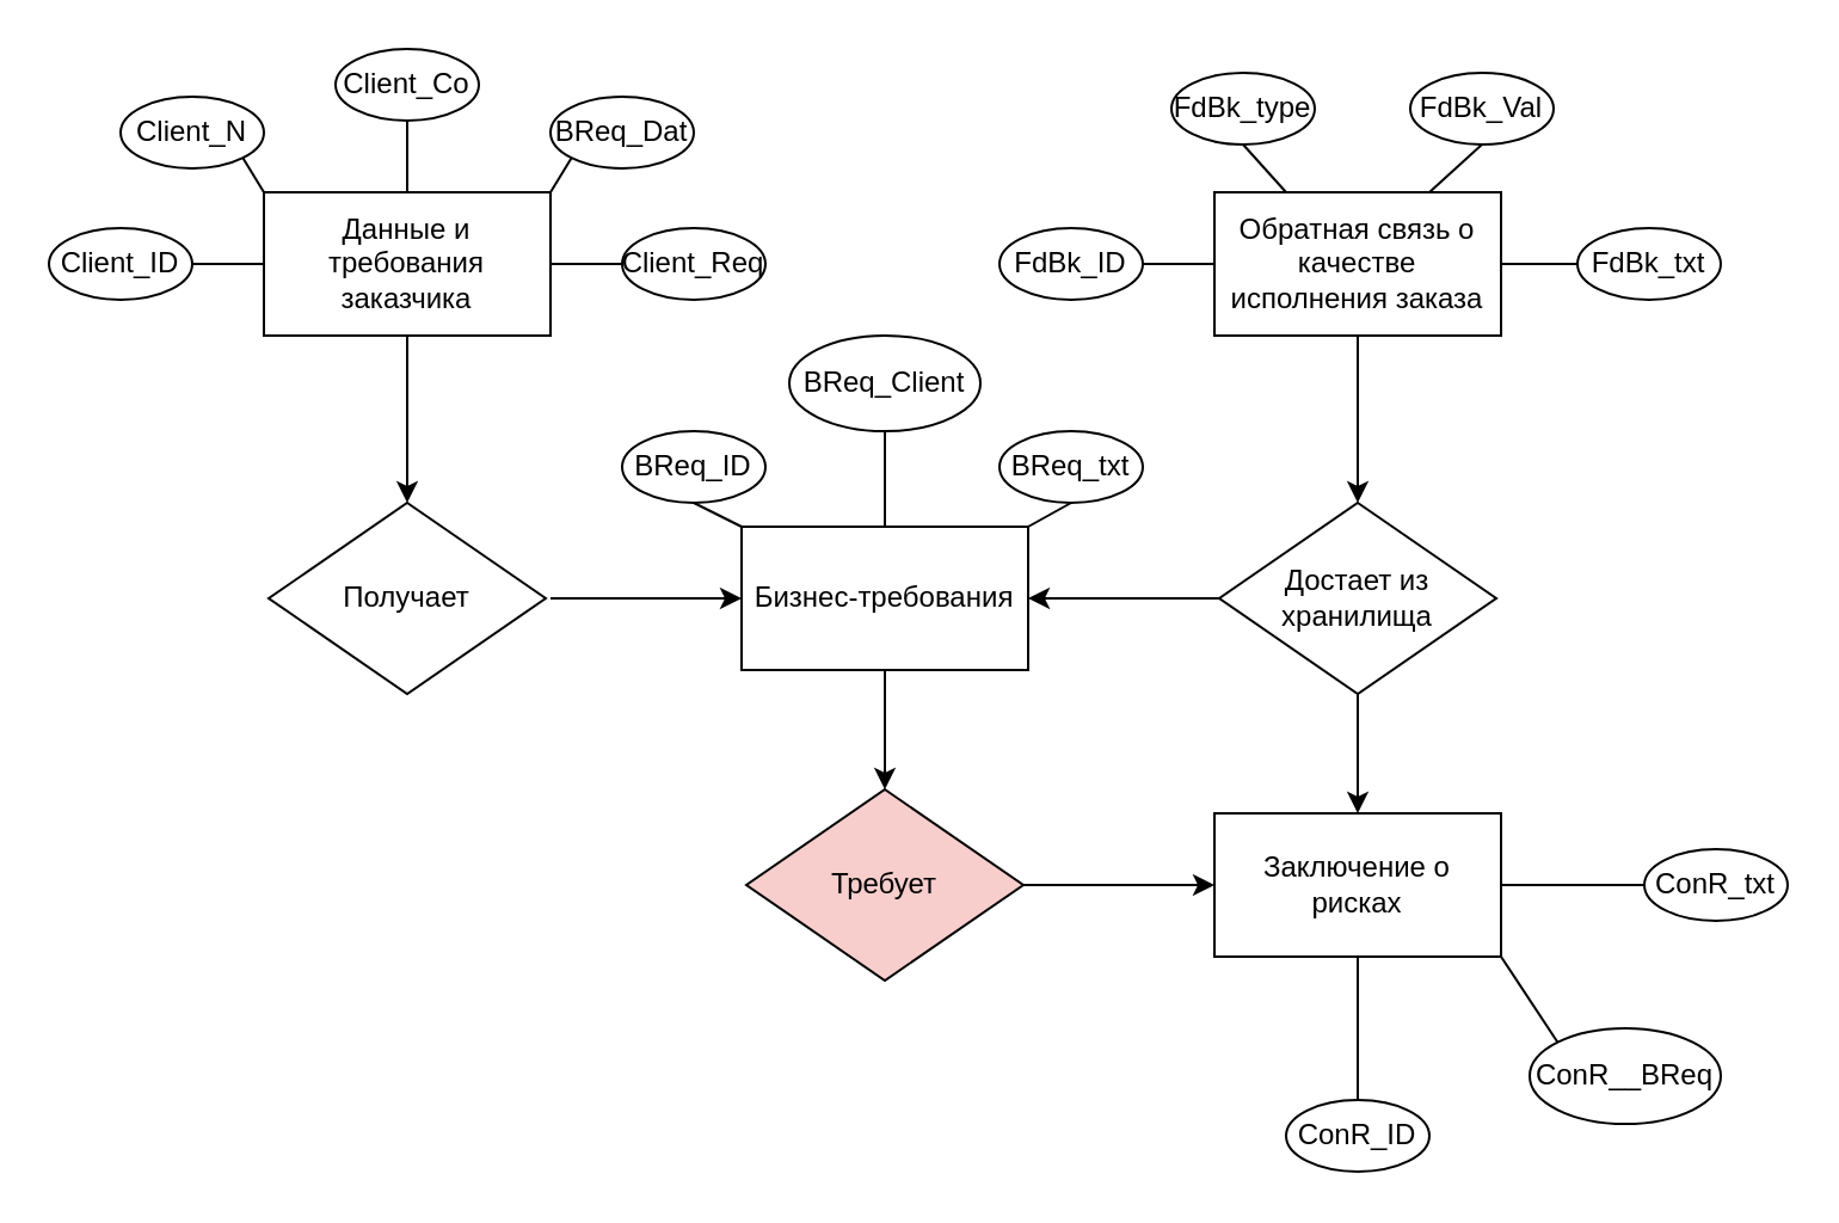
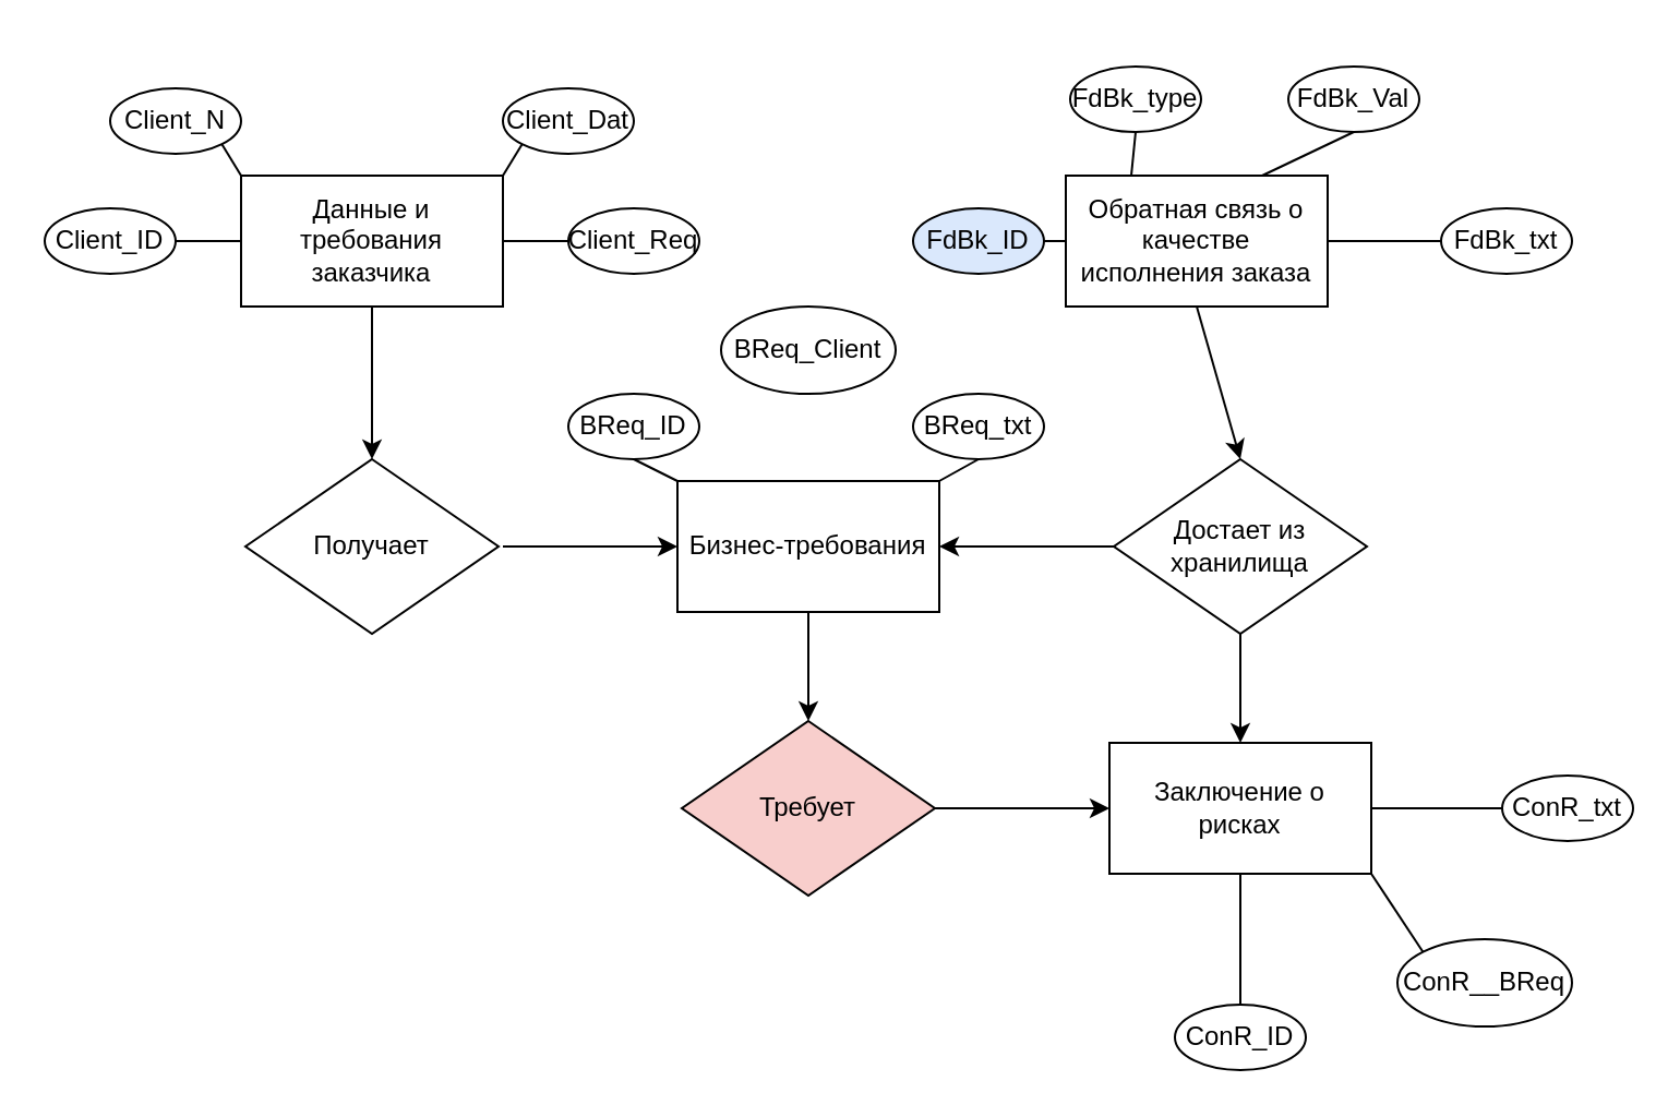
  <mxCell id="0" />
  <mxCell id="1" parent="0" />
  <mxCell id="2" value="Данные и требования&lt;br&gt;заказчика" style="rounded=0;whiteSpace=wrap;html=1;" vertex="1" parent="1"><mxGeometry x="110" y="80" width="120" height="60" as="geometry" /></mxCell>
  <mxCell id="3" value="Client_N" style="ellipse;whiteSpace=wrap;html=1;" vertex="1" parent="1"><mxGeometry x="50" y="40" width="60" height="30" as="geometry" /></mxCell>
- <mxCell id="4" value="Client_Co" style="ellipse;whiteSpace=wrap;html=1;" vertex="1" parent="1"><mxGeometry x="140" y="20" width="60" height="30" as="geometry" /></mxCell>
  <mxCell id="5" value="Client_ID" style="ellipse;whiteSpace=wrap;html=1;" vertex="1" parent="1"><mxGeometry y="95" width="60" height="30" as="geometry" x="20" /></mxCell>
  <mxCell id="6" value="Client_Req" style="ellipse;whiteSpace=wrap;html=1;" vertex="1" parent="1"><mxGeometry x="260" y="95" width="60" height="30" as="geometry" /></mxCell>
- <mxCell id="7" value="BReq_Dat" style="ellipse;whiteSpace=wrap;html=1;" vertex="1" parent="1"><mxGeometry x="230" y="40" width="60" height="30" as="geometry" /></mxCell>
+ <mxCell id="7" value="Client_Dat" style="ellipse;whiteSpace=wrap;html=1;" vertex="1" parent="1"><mxGeometry x="230" y="40" width="60" height="30" as="geometry" /></mxCell>
  <mxCell id="8" value="Получает" style="rhombus;whiteSpace=wrap;html=1;" vertex="1" parent="1"><mxGeometry x="112" y="210" width="116" height="80" as="geometry" /></mxCell>
  <mxCell id="9" value="Бизнес-требования" style="rounded=0;whiteSpace=wrap;html=1;" vertex="1" parent="1"><mxGeometry x="310" y="220" width="120" height="60" as="geometry" /></mxCell>
  <mxCell id="10" value="Достает из хранилища" style="rhombus;whiteSpace=wrap;html=1;" vertex="1" parent="1"><mxGeometry x="510" y="210" width="116" height="80" as="geometry" /></mxCell>
- <mxCell id="11" value="Обратная связь о качестве исполнения заказа" style="rounded=0;whiteSpace=wrap;html=1;" vertex="1" parent="1"><mxGeometry x="508" y="80" width="120" height="60" as="geometry" /></mxCell>
+ <mxCell id="11" value="Обратная связь о качестве исполнения заказа" style="rounded=0;whiteSpace=wrap;html=1;" vertex="1" parent="1"><mxGeometry x="488" y="80" width="120" height="60" as="geometry" /></mxCell>
  <mxCell id="12" value="FdBk_type" style="ellipse;whiteSpace=wrap;html=1;" vertex="1" parent="1"><mxGeometry x="490" y="30" width="60" height="30" as="geometry" /></mxCell>
  <mxCell id="13" value="FdBk_Val" style="ellipse;whiteSpace=wrap;html=1;" vertex="1" parent="1"><mxGeometry x="590" y="30" width="60" height="30" as="geometry" /></mxCell>
- <mxCell id="14" value="FdBk_ID" style="ellipse;whiteSpace=wrap;html=1;" vertex="1" parent="1"><mxGeometry x="418" y="95" width="60" height="30" as="geometry" /></mxCell>
+ <mxCell id="14" value="FdBk_ID" style="ellipse;whiteSpace=wrap;html=1;fillColor=#dae8fc;" vertex="1" parent="1"><mxGeometry x="418" y="95" width="60" height="30" as="geometry" /></mxCell>
  <mxCell id="15" value="FdBk_txt" style="ellipse;whiteSpace=wrap;html=1;" vertex="1" parent="1"><mxGeometry x="660" y="95" width="60" height="30" as="geometry" /></mxCell>
  <mxCell id="16" value="" style="endArrow=classic;html=1;rounded=0;entryX=0.5;entryY=0;entryDx=0;entryDy=0;exitX=0.5;exitY=1;exitDx=0;exitDy=0;" edge="1" parent="1" source="2" target="8"><mxGeometry width="50" height="50" relative="1" as="geometry"><mxPoint x="360" y="170" as="sourcePoint" /><mxPoint x="410" y="120" as="targetPoint" /></mxGeometry></mxCell>
  <mxCell id="17" value="" style="endArrow=classic;html=1;rounded=0;entryX=0;entryY=0.5;entryDx=0;entryDy=0;" edge="1" parent="1" target="9"><mxGeometry width="50" height="50" relative="1" as="geometry"><mxPoint x="230" y="250" as="sourcePoint" /><mxPoint x="270" y="285" as="targetPoint" /></mxGeometry></mxCell>
  <mxCell id="18" value="" style="endArrow=classic;html=1;rounded=0;entryX=1;entryY=0.5;entryDx=0;entryDy=0;exitX=0;exitY=0.5;exitDx=0;exitDy=0;" edge="1" parent="1" source="10" target="9"><mxGeometry width="50" height="50" relative="1" as="geometry"><mxPoint x="470" y="220" as="sourcePoint" /><mxPoint x="470" y="290" as="targetPoint" /></mxGeometry></mxCell>
  <mxCell id="19" value="" style="endArrow=classic;html=1;rounded=0;entryX=0.5;entryY=0;entryDx=0;entryDy=0;exitX=0.5;exitY=1;exitDx=0;exitDy=0;" edge="1" parent="1" source="11" target="10"><mxGeometry width="50" height="50" relative="1" as="geometry"><mxPoint x="530" y="150" as="sourcePoint" /><mxPoint x="530" y="220" as="targetPoint" /></mxGeometry></mxCell>
  <mxCell id="20" value="Требует" style="rhombus;whiteSpace=wrap;html=1;fillColor=#f8cecc;" vertex="1" parent="1"><mxGeometry x="312" y="330" width="116" height="80" as="geometry" /></mxCell>
  <mxCell id="21" value="Заключение о рисках" style="rounded=0;whiteSpace=wrap;html=1;" vertex="1" parent="1"><mxGeometry x="508" y="340" width="120" height="60" as="geometry" /></mxCell>
  <mxCell id="22" value="" style="endArrow=classic;html=1;rounded=0;entryX=0;entryY=0.5;entryDx=0;entryDy=0;exitX=1;exitY=0.5;exitDx=0;exitDy=0;" edge="1" parent="1" target="21" source="20"><mxGeometry width="50" height="50" relative="1" as="geometry"><mxPoint x="437" y="370" as="sourcePoint" /><mxPoint x="477" y="405" as="targetPoint" /></mxGeometry></mxCell>
  <mxCell id="23" value="" style="endArrow=classic;html=1;rounded=0;entryX=0.5;entryY=0;entryDx=0;entryDy=0;exitX=0.5;exitY=1;exitDx=0;exitDy=0;" edge="1" parent="1" source="9" target="20"><mxGeometry width="50" height="50" relative="1" as="geometry"><mxPoint x="330" y="280" as="sourcePoint" /><mxPoint x="330" y="350" as="targetPoint" /></mxGeometry></mxCell>
  <mxCell id="24" style="edgeStyle=orthogonalEdgeStyle;rounded=0;orthogonalLoop=1;jettySize=auto;html=1;exitX=0.5;exitY=1;exitDx=0;exitDy=0;" edge="1" parent="1" source="13" target="13"><mxGeometry relative="1" as="geometry" /></mxCell>
  <mxCell id="25" value="BReq_ID" style="ellipse;whiteSpace=wrap;html=1;" vertex="1" parent="1"><mxGeometry x="260" y="180" width="60" height="30" as="geometry" /></mxCell>
  <mxCell id="26" value="BReq_Client" style="ellipse;whiteSpace=wrap;html=1;" vertex="1" parent="1"><mxGeometry x="330" y="140" width="80" height="40" as="geometry" /></mxCell>
  <mxCell id="27" value="BReq_txt" style="ellipse;whiteSpace=wrap;html=1;" vertex="1" parent="1"><mxGeometry x="418" y="180" width="60" height="30" as="geometry" /></mxCell>
  <mxCell id="28" value="" style="endArrow=none;html=1;rounded=0;entryX=1;entryY=0.5;entryDx=0;entryDy=0;exitX=0;exitY=0.5;exitDx=0;exitDy=0;" edge="1" parent="1" source="2" target="5"><mxGeometry width="50" height="50" relative="1" as="geometry"><mxPoint x="400" y="280" as="sourcePoint" /><mxPoint x="450" y="230" as="targetPoint" /></mxGeometry></mxCell>
  <mxCell id="29" value="" style="endArrow=none;html=1;rounded=0;entryX=1;entryY=1;entryDx=0;entryDy=0;exitX=0;exitY=0;exitDx=0;exitDy=0;" edge="1" parent="1" source="2" target="3"><mxGeometry width="50" height="50" relative="1" as="geometry"><mxPoint x="400" y="280" as="sourcePoint" /><mxPoint x="450" y="230" as="targetPoint" /></mxGeometry></mxCell>
  <mxCell id="30" value="" style="endArrow=none;html=1;rounded=0;entryX=0;entryY=1;entryDx=0;entryDy=0;exitX=1;exitY=0;exitDx=0;exitDy=0;" edge="1" parent="1" source="2" target="7"><mxGeometry width="50" height="50" relative="1" as="geometry"><mxPoint x="340" y="145" as="sourcePoint" /><mxPoint x="390" y="95" as="targetPoint" /></mxGeometry></mxCell>
  <mxCell id="31" value="" style="endArrow=none;html=1;rounded=0;entryX=0;entryY=0.5;entryDx=0;entryDy=0;exitX=1;exitY=0.5;exitDx=0;exitDy=0;" edge="1" parent="1" source="2" target="6"><mxGeometry width="50" height="50" relative="1" as="geometry"><mxPoint x="670" y="310" as="sourcePoint" /><mxPoint x="720" y="260" as="targetPoint" /></mxGeometry></mxCell>
- <mxCell id="32" value="" style="endArrow=none;html=1;rounded=0;entryX=0.5;entryY=0;entryDx=0;entryDy=0;exitX=0.5;exitY=1;exitDx=0;exitDy=0;" edge="1" parent="1" source="4" target="2"><mxGeometry width="50" height="50" relative="1" as="geometry"><mxPoint x="400" y="280" as="sourcePoint" /><mxPoint x="450" y="230" as="targetPoint" /></mxGeometry></mxCell>
  <mxCell id="33" value="" style="endArrow=none;html=1;rounded=0;entryX=1;entryY=0.5;entryDx=0;entryDy=0;exitX=0;exitY=0.5;exitDx=0;exitDy=0;" edge="1" parent="1" source="11" target="14"><mxGeometry width="50" height="50" relative="1" as="geometry"><mxPoint x="120" y="120" as="sourcePoint" /><mxPoint x="90" y="120" as="targetPoint" /></mxGeometry></mxCell>
  <mxCell id="34" value="" style="endArrow=none;html=1;rounded=0;entryX=0.5;entryY=1;entryDx=0;entryDy=0;exitX=0.25;exitY=0;exitDx=0;exitDy=0;" edge="1" parent="1" source="11" target="12"><mxGeometry width="50" height="50" relative="1" as="geometry"><mxPoint x="120" y="90" as="sourcePoint" /><mxPoint x="112" y="75" as="targetPoint" /></mxGeometry></mxCell>
- <mxCell id="35" value="" style="endArrow=none;html=1;rounded=0;entryX=0.5;entryY=1;entryDx=0;entryDy=0;exitX=0.5;exitY=0;exitDx=0;exitDy=0;" edge="1" parent="1" source="9" target="26"><mxGeometry width="50" height="50" relative="1" as="geometry"><mxPoint x="240" y="175" as="sourcePoint" /><mxPoint x="248" y="160" as="targetPoint" /></mxGeometry></mxCell>
  <mxCell id="36" value="" style="endArrow=none;html=1;rounded=0;entryX=0;entryY=0.5;entryDx=0;entryDy=0;exitX=1;exitY=0.5;exitDx=0;exitDy=0;" edge="1" parent="1" source="11" target="15"><mxGeometry width="50" height="50" relative="1" as="geometry"><mxPoint x="630" y="109.58" as="sourcePoint" /><mxPoint x="660" y="109.58" as="targetPoint" /></mxGeometry></mxCell>
  <mxCell id="37" value="" style="endArrow=none;html=1;rounded=0;entryX=0.75;entryY=0;entryDx=0;entryDy=0;exitX=0.5;exitY=1;exitDx=0;exitDy=0;" edge="1" parent="1" source="13" target="11"><mxGeometry width="50" height="50" relative="1" as="geometry"><mxPoint x="180" y="60" as="sourcePoint" /><mxPoint x="180" y="90" as="targetPoint" /></mxGeometry></mxCell>
  <mxCell id="38" value="" style="endArrow=none;html=1;rounded=0;entryX=0.5;entryY=1;entryDx=0;entryDy=0;" edge="1" parent="1" target="25"><mxGeometry width="50" height="50" relative="1" as="geometry"><mxPoint x="310" y="220" as="sourcePoint" /><mxPoint x="360" y="170" as="targetPoint" /></mxGeometry></mxCell>
  <mxCell id="39" value="" style="endArrow=none;html=1;rounded=0;entryX=0.5;entryY=1;entryDx=0;entryDy=0;exitX=1;exitY=0;exitDx=0;exitDy=0;" edge="1" parent="1" source="9" target="27"><mxGeometry width="50" height="50" relative="1" as="geometry"><mxPoint x="440" y="340" as="sourcePoint" /><mxPoint x="490" y="290" as="targetPoint" /></mxGeometry></mxCell>
  <mxCell id="40" value="" style="endArrow=classic;html=1;rounded=0;entryX=0.5;entryY=0;entryDx=0;entryDy=0;exitX=0.5;exitY=1;exitDx=0;exitDy=0;" edge="1" parent="1" source="10" target="21"><mxGeometry width="50" height="50" relative="1" as="geometry"><mxPoint x="370" y="230" as="sourcePoint" /><mxPoint x="420" y="180" as="targetPoint" /></mxGeometry></mxCell>
  <mxCell id="41" value="ConR_ID" style="ellipse;whiteSpace=wrap;html=1;" vertex="1" parent="1"><mxGeometry x="538" y="460" width="60" height="30" as="geometry" /></mxCell>
  <mxCell id="42" value="ConR__BReq" style="ellipse;whiteSpace=wrap;html=1;" vertex="1" parent="1"><mxGeometry x="640" y="430" width="80" height="40" as="geometry" /></mxCell>
  <mxCell id="43" value="ConR_txt" style="ellipse;whiteSpace=wrap;html=1;" vertex="1" parent="1"><mxGeometry x="688" y="355" width="60" height="30" as="geometry" /></mxCell>
  <mxCell id="44" value="" style="endArrow=none;html=1;rounded=0;entryX=0;entryY=0;entryDx=0;entryDy=0;exitX=1;exitY=1;exitDx=0;exitDy=0;" edge="1" parent="1" target="42" source="21"><mxGeometry width="50" height="50" relative="1" as="geometry"><mxPoint x="630" y="400" as="sourcePoint" /><mxPoint x="518" y="440" as="targetPoint" /></mxGeometry></mxCell>
  <mxCell id="45" value="" style="endArrow=none;html=1;rounded=0;entryX=0.5;entryY=0;entryDx=0;entryDy=0;exitX=0.5;exitY=1;exitDx=0;exitDy=0;" edge="1" parent="1" target="41" source="21"><mxGeometry width="50" height="50" relative="1" as="geometry"><mxPoint x="580" y="500" as="sourcePoint" /><mxPoint x="630" y="450" as="targetPoint" /></mxGeometry></mxCell>
  <mxCell id="46" value="" style="endArrow=none;html=1;rounded=0;entryX=0;entryY=0.5;entryDx=0;entryDy=0;exitX=1;exitY=0.5;exitDx=0;exitDy=0;" edge="1" parent="1" target="43" source="21"><mxGeometry width="50" height="50" relative="1" as="geometry"><mxPoint x="640" y="380" as="sourcePoint" /><mxPoint x="760" y="570" as="targetPoint" /></mxGeometry></mxCell>
